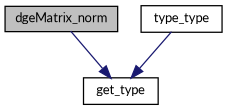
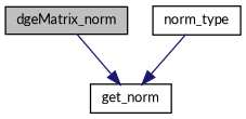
  digraph {
    fontname=Lato
    rankdir=TB
    node [color=black fillcolor=white fontname=Lato fontsize=10 shape=record style=filled]
    edge [color=midnightblue fontname=Lato fontsize=10 labelfontname="FreeSans.ttf" labelfontsize=10 style=solid]
    n1 [fillcolor=grey75 fontcolor=black height=0.2 label=dgeMatrix_norm width=0.4]
-   n2 [height=0.2 label=get_type width=0.4]
-   n3 [height=0.2 label=type_type width=0.4]
+   n2 [height=0.2 label=get_norm width=0.4]
+   n3 [height=0.2 label=norm_type width=0.4]
    n1 -> n2
    n3 -> n2
  }
